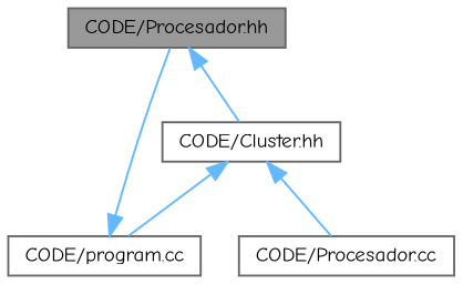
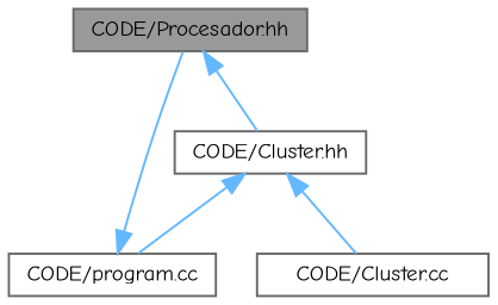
  digraph {
    fontname="Comic Neue"
    node [color=grey40 fillcolor=white fontname="Comic Neue" fontsize=10 shape=box style=filled]
    edge [color=steelblue1 dir=back fontname="Comic Neue" fontsize=10 labelfontname=Helvetica labelfontsize=10 style=solid]
    n1 [color=gray40 fillcolor=grey60 fontcolor=black height=0.2 label="CODE/Procesador.hh" width=0.4]
    n2 [height=0.2 label="CODE/Cluster.hh" width=0.4]
    n3 [height=0.2 label="CODE/program.cc" width=0.4]
-   n4 [height=0.2 label="CODE/Procesador.cc" width=0.4]
+   n4 [height=0.2 label="CODE/Cluster.cc" width=0.4]
    n1 -> n2
    n2 -> n3
    n2 -> n4
    n3 -> n1
  }
